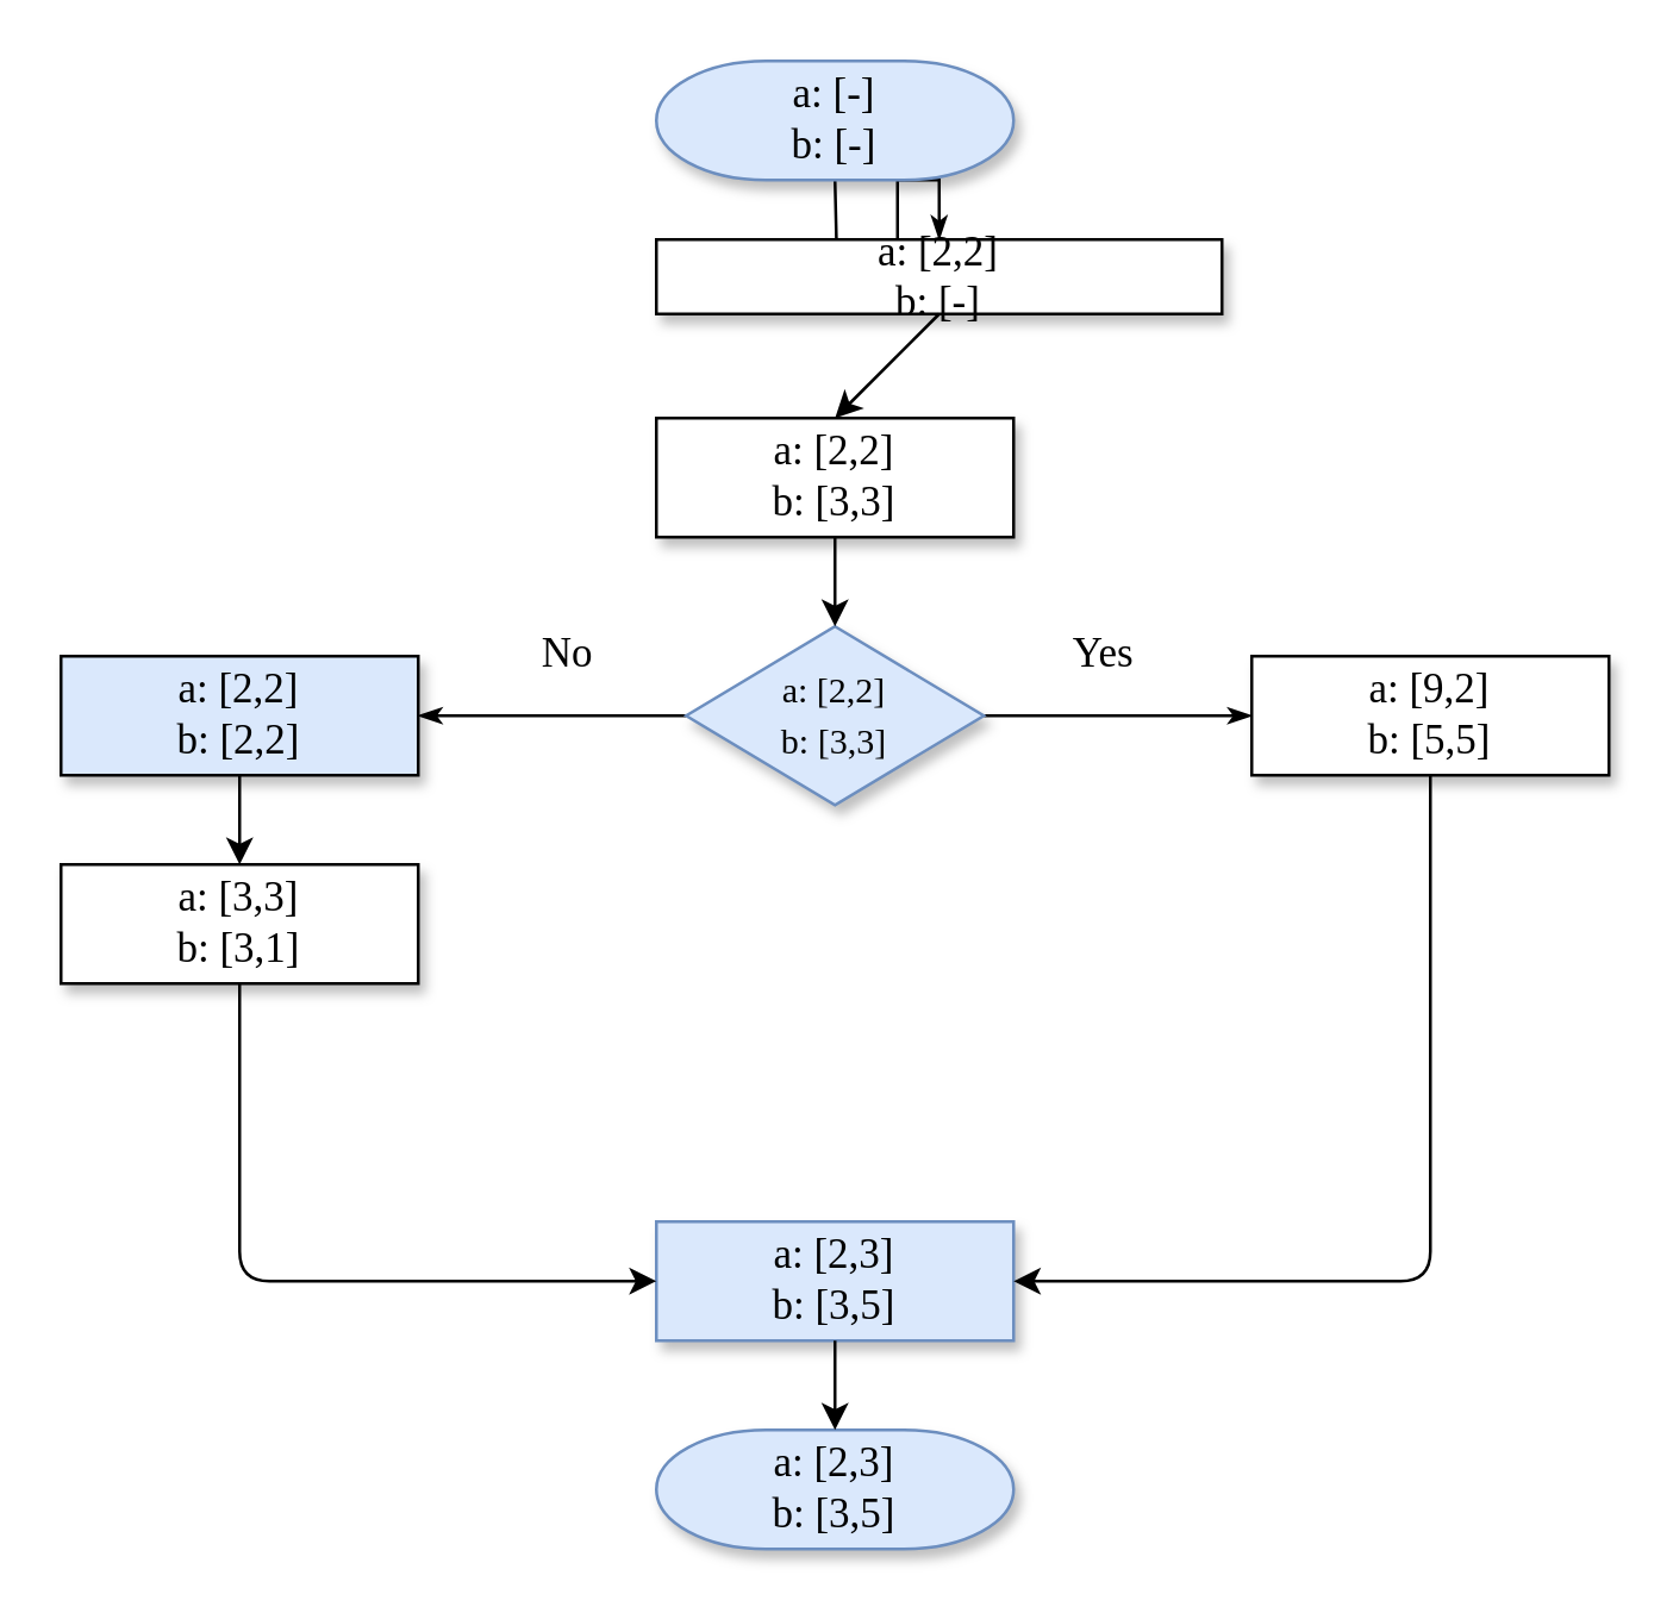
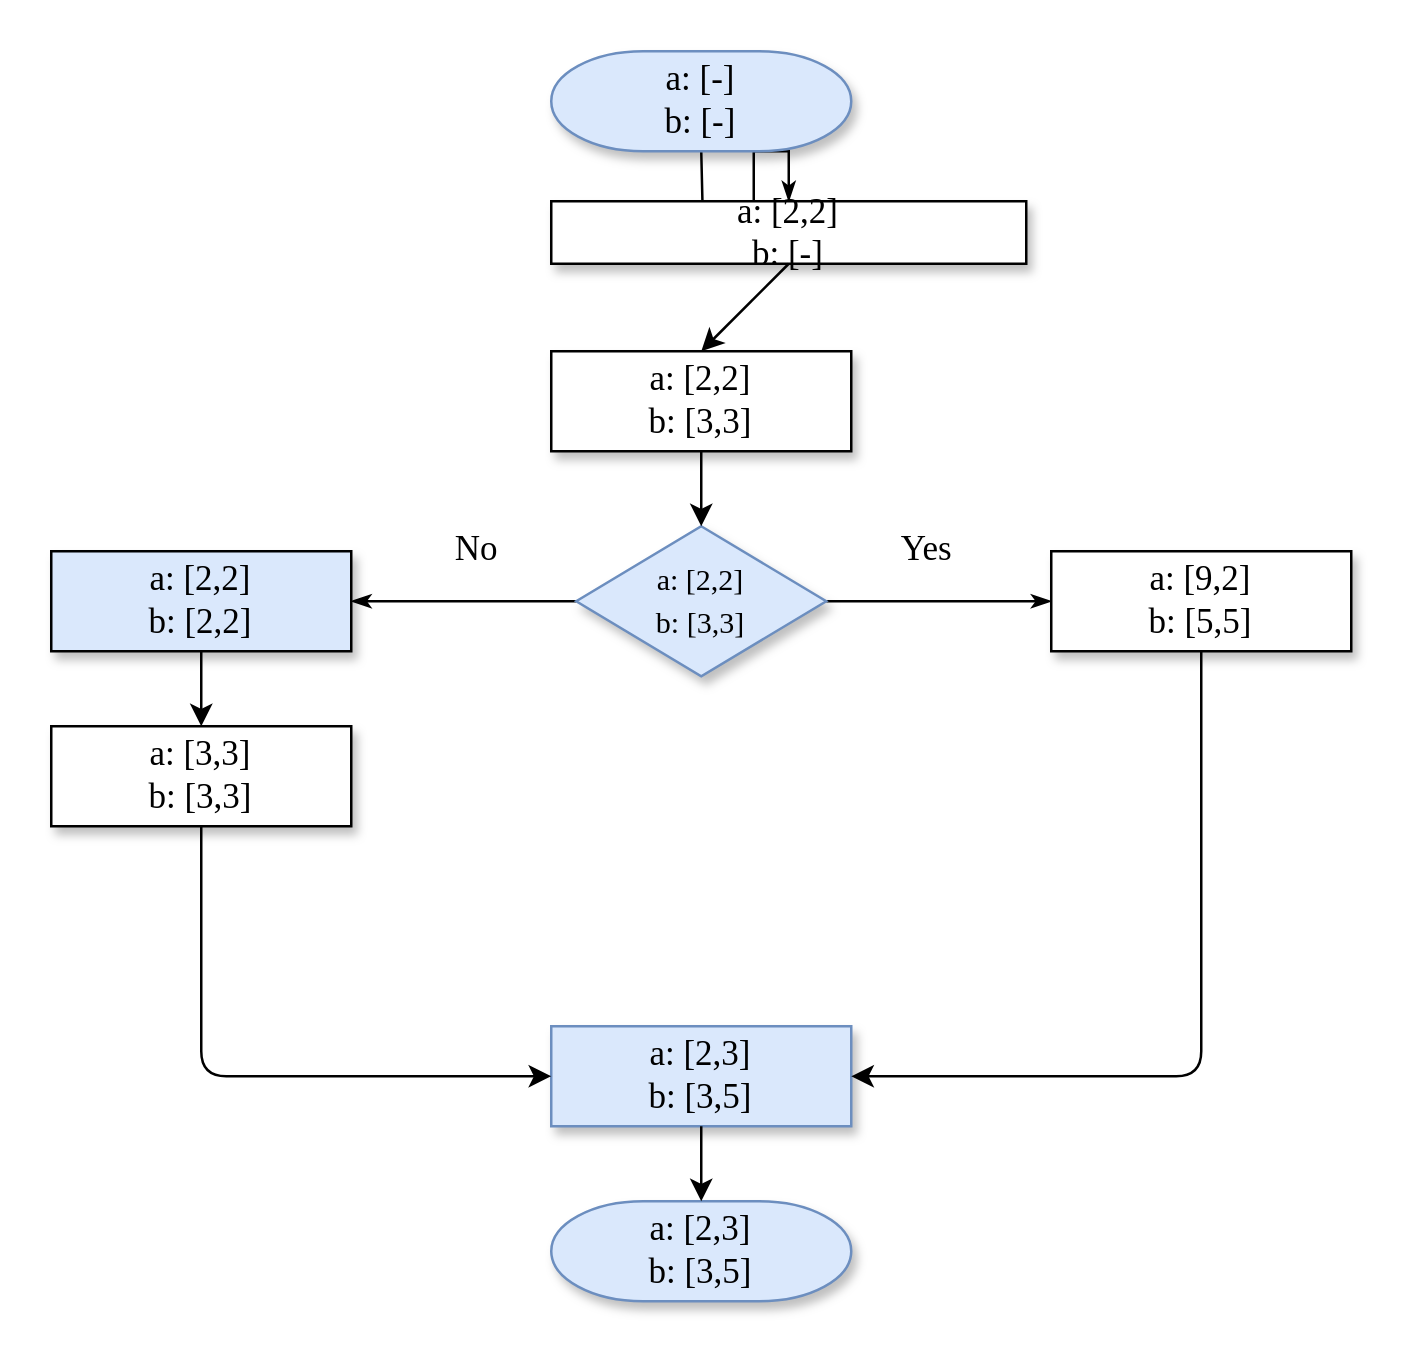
  <mxCell id="0" />
  <mxCell id="1" parent="0" />
  <mxCell id="2" style="edgeStyle=orthogonalEdgeStyle;rounded=0;html=1;labelBackgroundColor=none;startSize=5;endArrow=classicThin;endFill=1;endSize=5;jettySize=auto;orthogonalLoop=1;strokeWidth=1;fontFamily=Verdana;fontSize=8;entryX=0.5;entryY=0;entryDx=0;entryDy=0;" parent="1" target="8" edge="1"><mxGeometry relative="1" as="geometry"><mxPoint x="280" y="60" as="sourcePoint" /></mxGeometry></mxCell>
  <mxCell id="3" value="Yes" style="edgeStyle=orthogonalEdgeStyle;rounded=0;html=1;labelBackgroundColor=none;startSize=5;endArrow=classicThin;endFill=1;endSize=5;jettySize=auto;orthogonalLoop=1;strokeWidth=1;fontFamily=Verdana;fontSize=14;" parent="1" source="5" edge="1"><mxGeometry x="-0.111" y="20" relative="1" as="geometry"><mxPoint as="offset" /><mxPoint x="420" y="240" as="targetPoint" /></mxGeometry></mxCell>
  <mxCell id="4" value="No" style="edgeStyle=orthogonalEdgeStyle;rounded=0;html=1;labelBackgroundColor=none;startSize=5;endArrow=classicThin;endFill=1;endSize=5;jettySize=auto;orthogonalLoop=1;strokeWidth=1;fontFamily=Verdana;fontSize=14;exitX=0;exitY=0.5;exitDx=0;exitDy=0;" parent="1" source="5" edge="1"><mxGeometry x="-0.111" y="-20" relative="1" as="geometry"><mxPoint as="offset" /><mxPoint x="140" y="240" as="targetPoint" /></mxGeometry></mxCell>
  <mxCell id="5" value="&lt;font style=&quot;font-size: 12px&quot;&gt;a: [2,2]&lt;br&gt;b: [3,3]&lt;/font&gt;" style="rhombus;whiteSpace=wrap;html=1;rounded=0;shadow=1;labelBackgroundColor=none;strokeWidth=1;fontFamily=Verdana;fontSize=14;align=center;fillColor=#dae8fc;strokeColor=#6c8ebf;" parent="1" vertex="1"><mxGeometry x="230" y="210" width="100" height="60" as="geometry" /></mxCell>
  <mxCell id="6" value="a: [-]&lt;br&gt;b: [-]" style="strokeWidth=1;html=1;shape=mxgraph.flowchart.terminator;whiteSpace=wrap;rounded=0;shadow=1;labelBackgroundColor=none;fontFamily=Verdana;fontSize=14;align=center;fillColor=#dae8fc;strokeColor=#6c8ebf;" parent="1" vertex="1"><mxGeometry x="220" y="20" width="120" height="40" as="geometry" /></mxCell>
  <mxCell id="7" style="edgeStyle=orthogonalEdgeStyle;rounded=0;orthogonalLoop=1;jettySize=auto;html=1;exitX=0.5;exitY=1;exitDx=0;exitDy=0;fontSize=14;" parent="1" edge="1"><mxGeometry relative="1" as="geometry"><mxPoint x="280" y="60" as="sourcePoint" /><mxPoint x="280" y="60" as="targetPoint" /></mxGeometry></mxCell>
  <mxCell id="8" value="a: [2,2]&lt;br&gt;b: [-]" style="rounded=0;whiteSpace=wrap;html=1;shadow=1;labelBackgroundColor=none;strokeWidth=1;fontFamily=Verdana;fontSize=14;align=center;" parent="1" vertex="1"><mxGeometry x="220" y="80" width="190" height="25" as="geometry" /></mxCell>
  <mxCell id="9" value="a: [2,2]&lt;br&gt;b: [3,3]" style="rounded=0;whiteSpace=wrap;html=1;shadow=1;labelBackgroundColor=none;strokeWidth=1;fontFamily=Verdana;fontSize=14;align=center;" parent="1" vertex="1"><mxGeometry x="220" y="140" width="120" height="40" as="geometry" /></mxCell>
  <mxCell id="10" value="a: [9,2]&lt;br&gt;b: [5,5]" style="rounded=0;whiteSpace=wrap;html=1;shadow=1;labelBackgroundColor=none;strokeWidth=1;fontFamily=Verdana;fontSize=14;align=center;" parent="1" vertex="1"><mxGeometry x="420" y="220" width="120" height="40" as="geometry" /></mxCell>
  <mxCell id="11" value="a: [2,2]&lt;br&gt;b: [2,2]" style="rounded=0;whiteSpace=wrap;html=1;shadow=1;labelBackgroundColor=none;strokeWidth=1;fontFamily=Verdana;fontSize=14;align=center;fillColor=#dae8fc;" parent="1" vertex="1"><mxGeometry x="20" y="220" width="120" height="40" as="geometry" /></mxCell>
- <mxCell id="12" value="a: [3,3]&lt;br&gt;b: [3,1]" style="rounded=0;whiteSpace=wrap;html=1;shadow=1;labelBackgroundColor=none;strokeWidth=1;fontFamily=Verdana;fontSize=14;align=center;" parent="1" vertex="1"><mxGeometry x="20" y="290" width="120" height="40" as="geometry" /></mxCell>
+ <mxCell id="12" value="a: [3,3]&lt;br&gt;b: [3,3]" style="rounded=0;whiteSpace=wrap;html=1;shadow=1;labelBackgroundColor=none;strokeWidth=1;fontFamily=Verdana;fontSize=14;align=center;" parent="1" vertex="1"><mxGeometry x="20" y="290" width="120" height="40" as="geometry" /></mxCell>
  <mxCell id="13" value="a: [2,3]&lt;br&gt;b: [3,5]" style="rounded=0;whiteSpace=wrap;html=1;shadow=1;labelBackgroundColor=none;strokeWidth=1;fontFamily=Verdana;fontSize=14;align=center;fillColor=#dae8fc;strokeColor=#6c8ebf;" parent="1" vertex="1"><mxGeometry x="220" y="410" width="120" height="40" as="geometry" /></mxCell>
  <mxCell id="14" value="a: [2,3]&lt;br&gt;b: [3,5]" style="strokeWidth=1;html=1;shape=mxgraph.flowchart.terminator;whiteSpace=wrap;rounded=0;shadow=1;labelBackgroundColor=none;fontFamily=Verdana;fontSize=14;align=center;fillColor=#dae8fc;strokeColor=#6c8ebf;" parent="1" vertex="1"><mxGeometry x="220" y="480" width="120" height="40" as="geometry" /></mxCell>
  <mxCell id="15" value="" style="endArrow=classic;html=1;fontSize=14;exitX=0.5;exitY=1;exitDx=0;exitDy=0;" parent="1" source="11" edge="1"><mxGeometry width="50" height="50" relative="1" as="geometry"><mxPoint x="30" y="510" as="sourcePoint" /><mxPoint x="80" y="290" as="targetPoint" /></mxGeometry></mxCell>
  <mxCell id="16" value="" style="endArrow=classic;html=1;fontSize=14;exitX=0.5;exitY=1;exitDx=0;exitDy=0;entryX=1;entryY=0.5;entryDx=0;entryDy=0;" parent="1" source="10" target="13" edge="1"><mxGeometry width="50" height="50" relative="1" as="geometry"><mxPoint x="490" y="360" as="sourcePoint" /><mxPoint x="540" y="310" as="targetPoint" /><Array as="points"><mxPoint x="480" y="430" /></Array></mxGeometry></mxCell>
  <mxCell id="17" value="" style="endArrow=classic;html=1;fontSize=14;entryX=0;entryY=0.5;entryDx=0;entryDy=0;exitX=0.5;exitY=1;exitDx=0;exitDy=0;" parent="1" source="12" target="13" edge="1"><mxGeometry width="50" height="50" relative="1" as="geometry"><mxPoint x="-20" y="430" as="sourcePoint" /><mxPoint x="30" y="380" as="targetPoint" /><Array as="points"><mxPoint x="80" y="430" /></Array></mxGeometry></mxCell>
  <mxCell id="18" value="" style="endArrow=classic;html=1;fontSize=14;entryX=0.5;entryY=0;entryDx=0;entryDy=0;entryPerimeter=0;exitX=0.5;exitY=1;exitDx=0;exitDy=0;" parent="1" source="13" target="14" edge="1"><mxGeometry width="50" height="50" relative="1" as="geometry"><mxPoint x="0" y="480" as="sourcePoint" /><mxPoint x="50" y="430" as="targetPoint" /></mxGeometry></mxCell>
  <mxCell id="19" value="" style="endArrow=classic;html=1;exitX=0.5;exitY=1;exitDx=0;exitDy=0;entryX=0.5;entryY=0;entryDx=0;entryDy=0;" parent="1" source="8" target="9" edge="1"><mxGeometry width="50" height="50" relative="1" as="geometry"><mxPoint x="-90" y="400" as="sourcePoint" /><mxPoint x="-40" y="350" as="targetPoint" /></mxGeometry></mxCell>
  <mxCell id="20" value="" style="endArrow=classic;html=1;exitX=0.5;exitY=1;exitDx=0;exitDy=0;entryX=0.5;entryY=0;entryDx=0;entryDy=0;" parent="1" source="9" target="5" edge="1"><mxGeometry width="50" height="50" relative="1" as="geometry"><mxPoint x="-100" y="470" as="sourcePoint" /><mxPoint x="-50" y="420" as="targetPoint" /></mxGeometry></mxCell>
